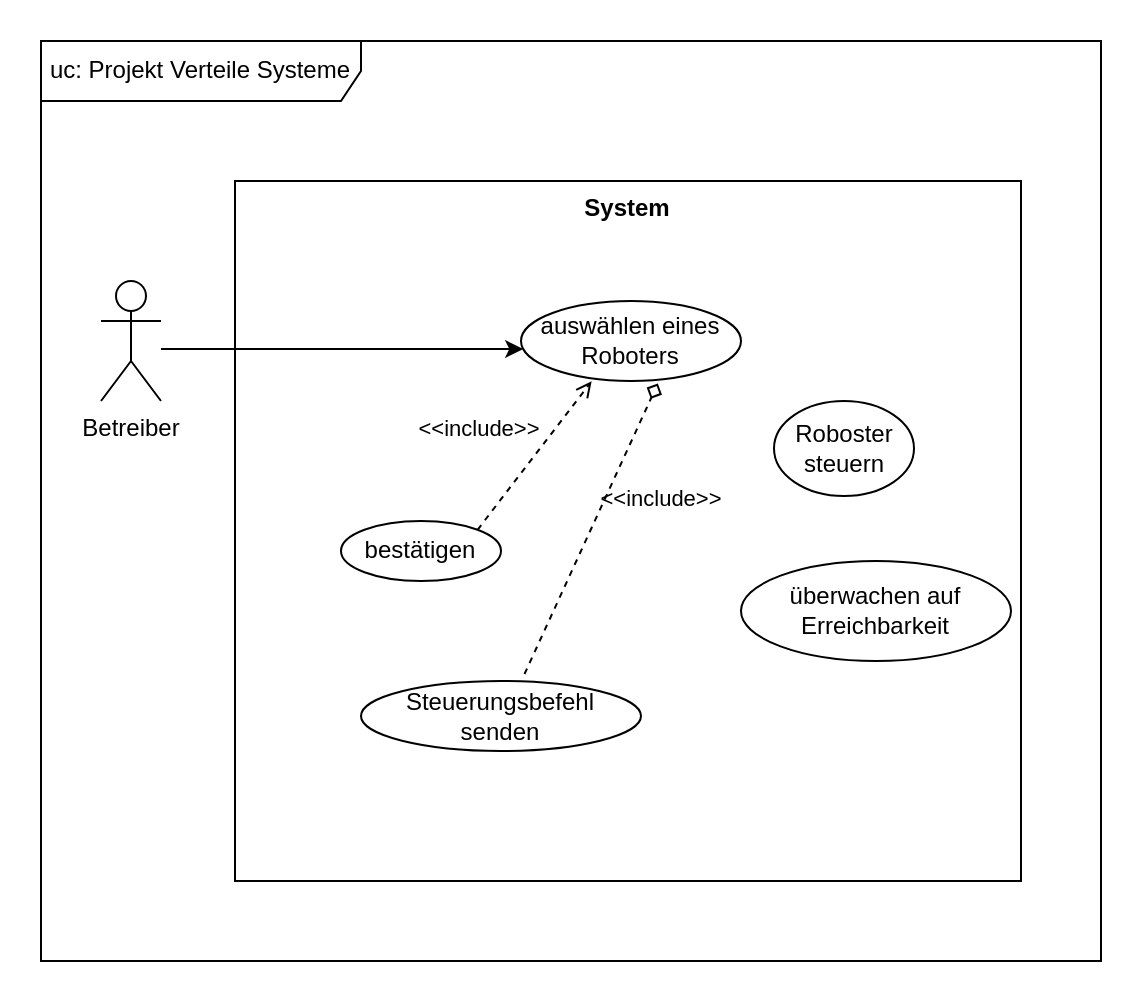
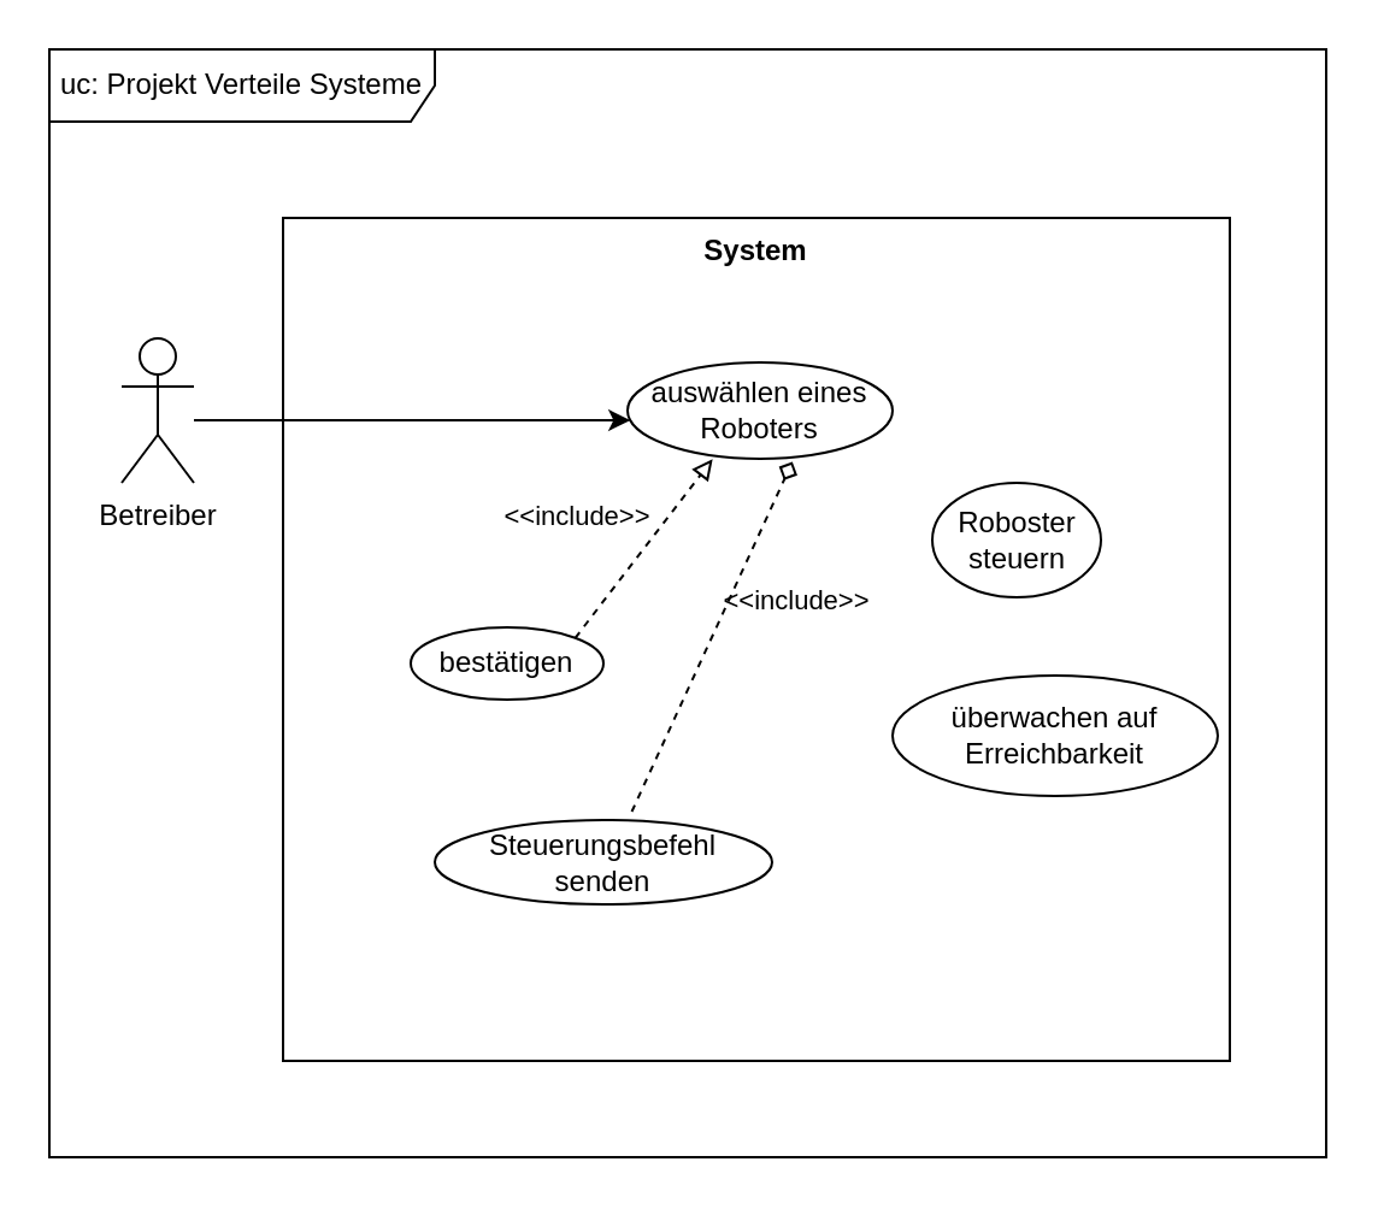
  <mxCell id="0" />
  <mxCell id="1" parent="0" />
  <mxCell id="2" value="uc: Projekt Verteile Systeme" style="shape=umlFrame;whiteSpace=wrap;html=1;pointerEvents=0;recursiveResize=0;container=1;collapsible=0;width=160;" vertex="1" parent="1"><mxGeometry x="20" y="20" width="530" height="460" as="geometry" /></mxCell>
  <mxCell id="3" value="System" style="shape=rect;html=1;verticalAlign=top;fontStyle=1;whiteSpace=wrap;align=center;" vertex="1" parent="2"><mxGeometry x="97" y="70" width="393" height="350" as="geometry" /></mxCell>
  <mxCell id="4" value="Roboster steuern " style="ellipse;html=1;whiteSpace=wrap;" vertex="1" parent="2"><mxGeometry x="366.5" y="180" width="70" height="47.5" as="geometry" /></mxCell>
  <mxCell id="5" value="überwachen auf Erreichbarkeit" style="ellipse;html=1;whiteSpace=wrap;" vertex="1" parent="2"><mxGeometry x="350" y="260" width="135" height="50" as="geometry" /></mxCell>
  <mxCell id="6" style="edgeStyle=orthogonalEdgeStyle;rounded=0;orthogonalLoop=1;jettySize=auto;html=1;" edge="1" parent="2" target="7"><mxGeometry relative="1" as="geometry"><Array as="points"><mxPoint x="210" y="154" /><mxPoint x="210" y="154" /></Array><mxPoint x="60" y="154" as="sourcePoint" /><mxPoint x="240.0" y="146" as="targetPoint" /></mxGeometry></mxCell>
  <mxCell id="7" value="auswählen eines Roboters" style="ellipse;html=1;whiteSpace=wrap;" vertex="1" parent="2"><mxGeometry x="240" y="130" width="110" height="40" as="geometry" /></mxCell>
  <mxCell id="8" value="Betreiber" style="shape=umlActor;verticalLabelPosition=bottom;verticalAlign=top;html=1;" vertex="1" parent="2"><mxGeometry x="30" y="120" width="30" height="60" as="geometry" /></mxCell>
  <mxCell id="9" value="bestätigen" style="ellipse;html=1;whiteSpace=wrap;" vertex="1" parent="2"><mxGeometry x="150" y="240" width="80" height="30" as="geometry" /></mxCell>
  <mxCell id="10" value="Steuerungsbefehl&lt;div&gt;senden&lt;/div&gt;" style="ellipse;html=1;whiteSpace=wrap;" vertex="1" parent="2"><mxGeometry x="160" y="320" width="140" height="35" as="geometry" /></mxCell>
  <mxCell id="11" value="&amp;lt;&amp;lt;include&amp;gt;&amp;gt;" style="html=1;verticalAlign=bottom;labelBackgroundColor=none;endArrow=diamond;endFill=0;dashed=1;rounded=0;exitX=0.584;exitY=-0.1;exitDx=0;exitDy=0;exitPerimeter=0;entryX=0.622;entryY=1.031;entryDx=0;entryDy=0;entryPerimeter=0;" edge="1" parent="2" source="10" target="7"><mxGeometry x="0.252" y="-29" width="160" relative="1" as="geometry"><mxPoint x="260" y="250" as="sourcePoint" /><mxPoint x="420" y="250" as="targetPoint" /><mxPoint as="offset" /></mxGeometry></mxCell>
- <mxCell id="12" value="&amp;lt;&amp;lt;include&amp;gt;&amp;gt;" style="html=1;verticalAlign=bottom;labelBackgroundColor=none;endArrow=open;endFill=0;dashed=1;rounded=0;exitX=1;exitY=0;exitDx=0;exitDy=0;entryX=0.321;entryY=1.003;entryDx=0;entryDy=0;entryPerimeter=0;" edge="1" parent="2" source="9" target="7"><mxGeometry x="-0.295" y="25" width="160" relative="1" as="geometry"><mxPoint x="290" y="230" as="sourcePoint" /><mxPoint x="450" y="230" as="targetPoint" /><mxPoint as="offset" /></mxGeometry></mxCell>
+ <mxCell id="12" value="&amp;lt;&amp;lt;include&amp;gt;&amp;gt;" style="html=1;verticalAlign=bottom;labelBackgroundColor=none;endArrow=block;endFill=0;dashed=1;rounded=0;exitX=1;exitY=0;exitDx=0;exitDy=0;entryX=0.321;entryY=1.003;entryDx=0;entryDy=0;entryPerimeter=0;" edge="1" parent="2" source="9" target="7"><mxGeometry x="-0.295" y="25" width="160" relative="1" as="geometry"><mxPoint x="290" y="230" as="sourcePoint" /><mxPoint x="450" y="230" as="targetPoint" /><mxPoint as="offset" /></mxGeometry></mxCell>
